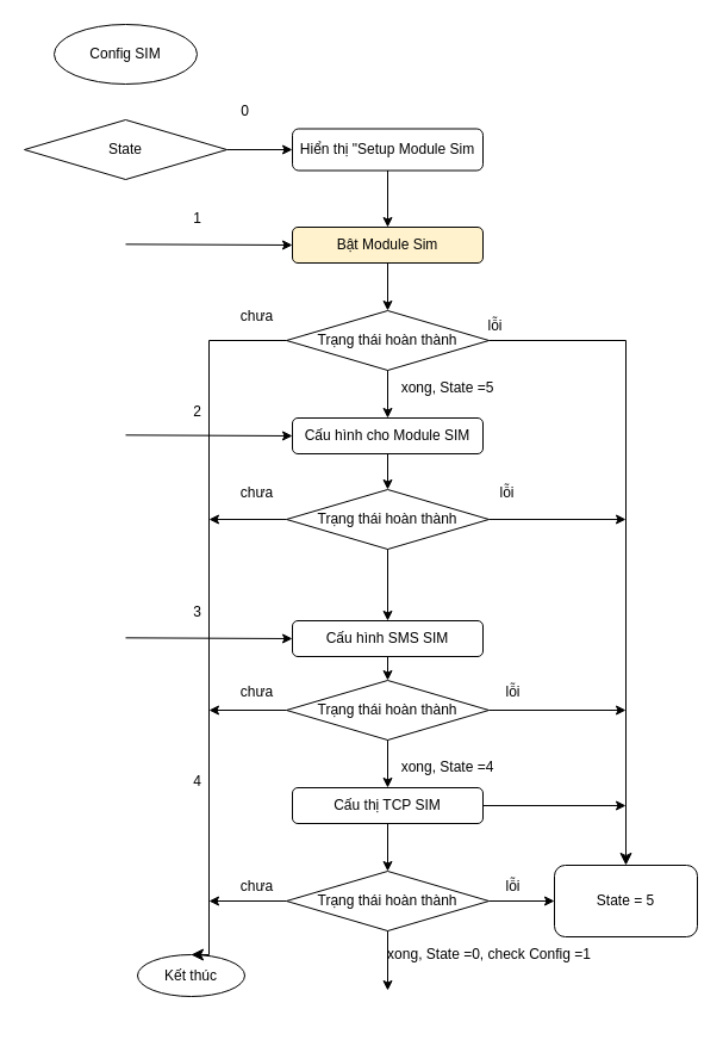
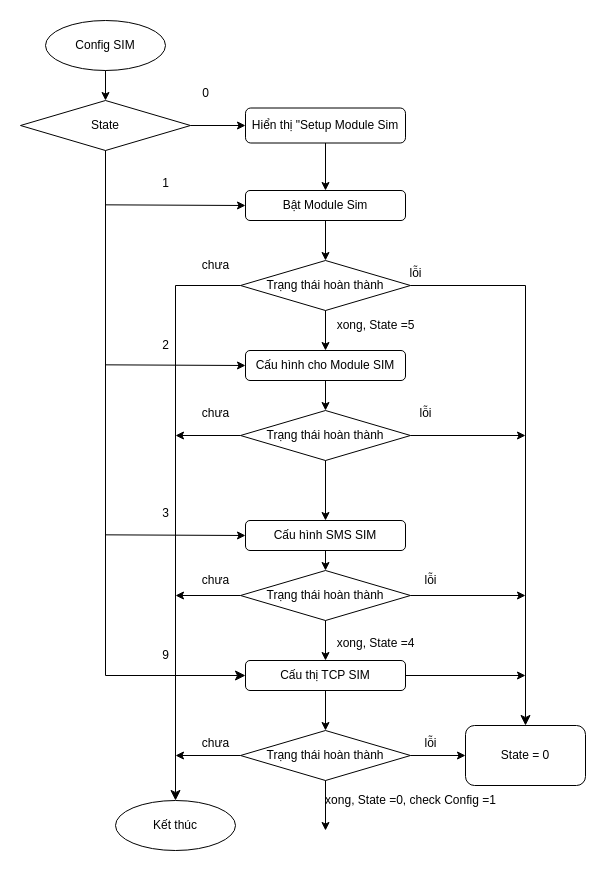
  <mxCell id="0" />
  <mxCell id="1" parent="0" />
  <mxCell id="2" value="Config SIM" style="ellipse;whiteSpace=wrap;html=1;" vertex="1" parent="1"><mxGeometry x="45" y="20" width="120" height="50" as="geometry" /></mxCell>
  <mxCell id="3" value="State" style="rhombus;whiteSpace=wrap;html=1;" vertex="1" parent="1"><mxGeometry x="20" y="100" width="170" height="50" as="geometry" /></mxCell>
+ <mxCell id="4" value="" style="edgeStyle=none;orthogonalLoop=1;jettySize=auto;html=1;rounded=0;entryX=0.5;entryY=0;entryDx=0;entryDy=0;exitX=0.5;exitY=1;exitDx=0;exitDy=0;" edge="1" parent="1" source="2" target="3"><mxGeometry width="100" relative="1" as="geometry"><mxPoint x="-25" y="100" as="sourcePoint" /><mxPoint x="75" y="100" as="targetPoint" /><Array as="points" /></mxGeometry></mxCell>
  <mxCell id="5" value="Hiển thị &quot;Setup Module Sim" style="rounded=1;whiteSpace=wrap;html=1;" vertex="1" parent="1"><mxGeometry x="245" y="107.5" width="160" height="35" as="geometry" /></mxCell>
- <mxCell id="6" value="Bật Module Sim" style="rounded=1;whiteSpace=wrap;html=1;fillColor=#fff2cc;" vertex="1" parent="1"><mxGeometry x="245" y="190" width="160" height="30" as="geometry" /></mxCell>
+ <mxCell id="6" value="Bật Module Sim" style="rounded=1;whiteSpace=wrap;html=1;" vertex="1" parent="1"><mxGeometry x="245" y="190" width="160" height="30" as="geometry" /></mxCell>
  <mxCell id="7" value="Cấu hình cho Module SIM" style="rounded=1;whiteSpace=wrap;html=1;" vertex="1" parent="1"><mxGeometry x="245" y="350" width="160" height="30" as="geometry" /></mxCell>
  <mxCell id="8" value="Cấu hình SMS SIM" style="rounded=1;whiteSpace=wrap;html=1;" vertex="1" parent="1"><mxGeometry x="245" y="520" width="160" height="30" as="geometry" /></mxCell>
  <mxCell id="9" value="Cấu thị TCP SIM" style="rounded=1;whiteSpace=wrap;html=1;" vertex="1" parent="1"><mxGeometry x="245" y="660" width="160" height="30" as="geometry" /></mxCell>
  <mxCell id="10" value="Trạng thái hoàn thành" style="rhombus;whiteSpace=wrap;html=1;" vertex="1" parent="1"><mxGeometry x="240" y="260" width="170" height="50" as="geometry" /></mxCell>
  <mxCell id="11" value="Trạng thái hoàn thành" style="rhombus;whiteSpace=wrap;html=1;" vertex="1" parent="1"><mxGeometry x="240" y="410" width="170" height="50" as="geometry" /></mxCell>
  <mxCell id="12" value="Trạng thái hoàn thành" style="rhombus;whiteSpace=wrap;html=1;" vertex="1" parent="1"><mxGeometry x="240" y="570" width="170" height="50" as="geometry" /></mxCell>
  <mxCell id="13" value="Trạng thái hoàn thành" style="rhombus;whiteSpace=wrap;html=1;" vertex="1" parent="1"><mxGeometry x="240" y="730" width="170" height="50" as="geometry" /></mxCell>
- <mxCell id="14" value="State = 5" style="rounded=1;whiteSpace=wrap;html=1;" vertex="1" parent="1"><mxGeometry x="465" y="725" width="120" height="60" as="geometry" /></mxCell>
- <mxCell id="15" value="Kết thúc" style="ellipse;whiteSpace=wrap;html=1;" vertex="1" parent="1"><mxGeometry x="115" y="800" width="90" height="35" as="geometry" /></mxCell>
+ <mxCell id="14" value="State = 0" style="rounded=1;whiteSpace=wrap;html=1;" vertex="1" parent="1"><mxGeometry x="465" y="725" width="120" height="60" as="geometry" /></mxCell>
+ <mxCell id="15" value="Kết thúc" style="ellipse;whiteSpace=wrap;html=1;" vertex="1" parent="1"><mxGeometry x="115" y="800" width="120" height="50" as="geometry" /></mxCell>
+ <mxCell id="16" value="" style="edgeStyle=segmentEdgeStyle;endArrow=classic;html=1;curved=0;rounded=0;endSize=8;startSize=8;sourcePerimeterSpacing=0;targetPerimeterSpacing=0;exitX=0.5;exitY=1;exitDx=0;exitDy=0;entryX=0;entryY=0.5;entryDx=0;entryDy=0;" edge="1" parent="1" source="3" target="9"><mxGeometry width="100" relative="1" as="geometry"><mxPoint x="105" y="300" as="sourcePoint" /><mxPoint x="205" y="340" as="targetPoint" /><Array as="points"><mxPoint x="105" y="675" /></Array></mxGeometry></mxCell>
  <mxCell id="17" value="" style="edgeStyle=none;orthogonalLoop=1;jettySize=auto;html=1;rounded=0;entryX=0;entryY=0.5;entryDx=0;entryDy=0;" edge="1" parent="1" target="8"><mxGeometry width="100" relative="1" as="geometry"><mxPoint x="105" y="534.33" as="sourcePoint" /><mxPoint x="205" y="534.33" as="targetPoint" /><Array as="points" /></mxGeometry></mxCell>
  <mxCell id="18" value="" style="edgeStyle=none;orthogonalLoop=1;jettySize=auto;html=1;rounded=0;entryX=0;entryY=0.5;entryDx=0;entryDy=0;" edge="1" parent="1" target="7"><mxGeometry width="100" relative="1" as="geometry"><mxPoint x="105" y="364.33" as="sourcePoint" /><mxPoint x="205" y="364.33" as="targetPoint" /><Array as="points" /></mxGeometry></mxCell>
  <mxCell id="19" value="" style="edgeStyle=none;orthogonalLoop=1;jettySize=auto;html=1;rounded=0;entryX=0;entryY=0.5;entryDx=0;entryDy=0;" edge="1" parent="1" target="6"><mxGeometry width="100" relative="1" as="geometry"><mxPoint x="105" y="204.33" as="sourcePoint" /><mxPoint x="205" y="204.33" as="targetPoint" /><Array as="points" /></mxGeometry></mxCell>
  <mxCell id="20" value="" style="edgeStyle=none;orthogonalLoop=1;jettySize=auto;html=1;rounded=0;exitX=1;exitY=0.5;exitDx=0;exitDy=0;entryX=0;entryY=0.5;entryDx=0;entryDy=0;" edge="1" parent="1" source="3" target="5"><mxGeometry width="100" relative="1" as="geometry"><mxPoint x="175" y="10" as="sourcePoint" /><mxPoint x="275" y="10" as="targetPoint" /><Array as="points" /></mxGeometry></mxCell>
  <mxCell id="21" value="0" style="text;html=1;align=center;verticalAlign=middle;resizable=0;points=[];autosize=1;strokeColor=none;fillColor=none;" vertex="1" parent="1"><mxGeometry x="190" y="78" width="30" height="30" as="geometry" /></mxCell>
  <mxCell id="22" value="1" style="text;html=1;align=center;verticalAlign=middle;resizable=0;points=[];autosize=1;strokeColor=none;fillColor=none;" vertex="1" parent="1"><mxGeometry x="150" y="168" width="30" height="30" as="geometry" /></mxCell>
  <mxCell id="23" value="2" style="text;html=1;align=center;verticalAlign=middle;resizable=0;points=[];autosize=1;strokeColor=none;fillColor=none;" vertex="1" parent="1"><mxGeometry x="150" y="330" width="30" height="30" as="geometry" /></mxCell>
  <mxCell id="24" value="3" style="text;html=1;align=center;verticalAlign=middle;resizable=0;points=[];autosize=1;strokeColor=none;fillColor=none;" vertex="1" parent="1"><mxGeometry x="150" y="498" width="30" height="30" as="geometry" /></mxCell>
- <mxCell id="25" value="4" style="text;html=1;align=center;verticalAlign=middle;resizable=0;points=[];autosize=1;strokeColor=none;fillColor=none;" vertex="1" parent="1"><mxGeometry x="150" y="640" width="30" height="30" as="geometry" /></mxCell>
+ <mxCell id="25" value="9" style="text;html=1;align=center;verticalAlign=middle;resizable=0;points=[];autosize=1;strokeColor=none;fillColor=none;" vertex="1" parent="1"><mxGeometry x="150" y="640" width="30" height="30" as="geometry" /></mxCell>
  <mxCell id="26" value="" style="edgeStyle=none;orthogonalLoop=1;jettySize=auto;html=1;rounded=0;exitX=0.5;exitY=1;exitDx=0;exitDy=0;entryX=0.5;entryY=0;entryDx=0;entryDy=0;" edge="1" parent="1" source="5" target="6"><mxGeometry width="100" relative="1" as="geometry"><mxPoint x="265" y="160" as="sourcePoint" /><mxPoint x="365" y="160" as="targetPoint" /><Array as="points" /></mxGeometry></mxCell>
  <mxCell id="27" value="" style="edgeStyle=none;orthogonalLoop=1;jettySize=auto;html=1;rounded=0;exitX=0.5;exitY=1;exitDx=0;exitDy=0;entryX=0.5;entryY=0;entryDx=0;entryDy=0;" edge="1" parent="1" source="6" target="10"><mxGeometry width="100" relative="1" as="geometry"><mxPoint x="325" y="260" as="sourcePoint" /><mxPoint x="425" y="260" as="targetPoint" /><Array as="points" /></mxGeometry></mxCell>
  <mxCell id="28" value="" style="edgeStyle=none;orthogonalLoop=1;jettySize=auto;html=1;rounded=0;exitX=0.5;exitY=1;exitDx=0;exitDy=0;entryX=0.5;entryY=0;entryDx=0;entryDy=0;" edge="1" parent="1" source="10" target="7"><mxGeometry width="100" relative="1" as="geometry"><mxPoint x="345" y="330" as="sourcePoint" /><mxPoint x="445" y="330" as="targetPoint" /><Array as="points" /></mxGeometry></mxCell>
  <mxCell id="29" value="" style="edgeStyle=none;orthogonalLoop=1;jettySize=auto;html=1;rounded=0;exitX=0.5;exitY=1;exitDx=0;exitDy=0;entryX=0.5;entryY=0;entryDx=0;entryDy=0;" edge="1" parent="1" source="7" target="11"><mxGeometry width="100" relative="1" as="geometry"><mxPoint x="355" y="400" as="sourcePoint" /><mxPoint x="455" y="400" as="targetPoint" /><Array as="points" /></mxGeometry></mxCell>
  <mxCell id="30" value="" style="edgeStyle=none;orthogonalLoop=1;jettySize=auto;html=1;rounded=0;exitX=0.5;exitY=1;exitDx=0;exitDy=0;entryX=0.5;entryY=0;entryDx=0;entryDy=0;" edge="1" parent="1" source="11" target="8"><mxGeometry width="100" relative="1" as="geometry"><mxPoint x="305" y="500" as="sourcePoint" /><mxPoint x="405" y="500" as="targetPoint" /><Array as="points" /></mxGeometry></mxCell>
  <mxCell id="31" value="" style="edgeStyle=none;orthogonalLoop=1;jettySize=auto;html=1;rounded=0;exitX=0.5;exitY=1;exitDx=0;exitDy=0;" edge="1" parent="1" source="8"><mxGeometry width="100" relative="1" as="geometry"><mxPoint x="355" y="640" as="sourcePoint" /><mxPoint x="325" y="570" as="targetPoint" /><Array as="points" /></mxGeometry></mxCell>
  <mxCell id="32" value="" style="edgeStyle=none;orthogonalLoop=1;jettySize=auto;html=1;rounded=0;exitX=0.5;exitY=1;exitDx=0;exitDy=0;entryX=0.5;entryY=0;entryDx=0;entryDy=0;" edge="1" parent="1" source="12" target="9"><mxGeometry width="100" relative="1" as="geometry"><mxPoint x="335" y="630" as="sourcePoint" /><mxPoint x="435" y="630" as="targetPoint" /><Array as="points" /></mxGeometry></mxCell>
  <mxCell id="33" value="" style="edgeStyle=none;orthogonalLoop=1;jettySize=auto;html=1;rounded=0;exitX=0.5;exitY=1;exitDx=0;exitDy=0;entryX=0.5;entryY=0;entryDx=0;entryDy=0;" edge="1" parent="1" source="9" target="13"><mxGeometry width="100" relative="1" as="geometry"><mxPoint x="365" y="720" as="sourcePoint" /><mxPoint x="465" y="720" as="targetPoint" /><Array as="points" /></mxGeometry></mxCell>
  <mxCell id="34" value="" style="edgeStyle=segmentEdgeStyle;endArrow=classic;html=1;curved=0;rounded=0;endSize=8;startSize=8;sourcePerimeterSpacing=0;targetPerimeterSpacing=0;exitX=1;exitY=0.5;exitDx=0;exitDy=0;" edge="1" parent="1" source="10" target="14"><mxGeometry width="100" relative="1" as="geometry"><mxPoint x="455" y="330" as="sourcePoint" /><mxPoint x="555" y="370" as="targetPoint" /><Array as="points"><mxPoint x="525" y="285" /></Array></mxGeometry></mxCell>
  <mxCell id="35" value="" style="edgeStyle=none;orthogonalLoop=1;jettySize=auto;html=1;rounded=0;exitX=1;exitY=0.5;exitDx=0;exitDy=0;" edge="1" parent="1" source="11"><mxGeometry width="100" relative="1" as="geometry"><mxPoint x="415" y="500" as="sourcePoint" /><mxPoint x="525" y="435" as="targetPoint" /><Array as="points" /></mxGeometry></mxCell>
  <mxCell id="36" value="" style="edgeStyle=none;orthogonalLoop=1;jettySize=auto;html=1;rounded=0;exitX=1;exitY=0.5;exitDx=0;exitDy=0;" edge="1" parent="1" source="12"><mxGeometry width="100" relative="1" as="geometry"><mxPoint x="405" y="620" as="sourcePoint" /><mxPoint x="525" y="595" as="targetPoint" /><Array as="points" /></mxGeometry></mxCell>
  <mxCell id="37" value="" style="edgeStyle=none;orthogonalLoop=1;jettySize=auto;html=1;rounded=0;exitX=1;exitY=0.5;exitDx=0;exitDy=0;" edge="1" parent="1" source="9"><mxGeometry width="100" relative="1" as="geometry"><mxPoint x="395" y="690" as="sourcePoint" /><mxPoint x="525" y="675" as="targetPoint" /><Array as="points" /></mxGeometry></mxCell>
  <mxCell id="38" value="" style="edgeStyle=segmentEdgeStyle;endArrow=classic;html=1;curved=0;rounded=0;endSize=8;startSize=8;sourcePerimeterSpacing=0;targetPerimeterSpacing=0;entryX=0.5;entryY=0;entryDx=0;entryDy=0;exitX=0;exitY=0.5;exitDx=0;exitDy=0;" edge="1" parent="1" source="10" target="15"><mxGeometry width="100" relative="1" as="geometry"><mxPoint x="145" y="310" as="sourcePoint" /><mxPoint x="245" y="350" as="targetPoint" /><Array as="points"><mxPoint x="175" y="285" /></Array></mxGeometry></mxCell>
  <mxCell id="39" value="" style="edgeStyle=none;orthogonalLoop=1;jettySize=auto;html=1;rounded=0;exitX=0;exitY=0.5;exitDx=0;exitDy=0;" edge="1" parent="1" source="11"><mxGeometry width="100" relative="1" as="geometry"><mxPoint x="165" y="490" as="sourcePoint" /><mxPoint x="175" y="435" as="targetPoint" /><Array as="points" /></mxGeometry></mxCell>
  <mxCell id="40" value="" style="edgeStyle=none;orthogonalLoop=1;jettySize=auto;html=1;rounded=0;exitX=0;exitY=0.5;exitDx=0;exitDy=0;" edge="1" parent="1" source="12"><mxGeometry width="100" relative="1" as="geometry"><mxPoint x="165" y="600" as="sourcePoint" /><mxPoint x="175" y="595" as="targetPoint" /><Array as="points" /></mxGeometry></mxCell>
  <mxCell id="41" value="" style="edgeStyle=none;orthogonalLoop=1;jettySize=auto;html=1;rounded=0;exitX=0;exitY=0.5;exitDx=0;exitDy=0;" edge="1" parent="1" source="13"><mxGeometry width="100" relative="1" as="geometry"><mxPoint x="165" y="740" as="sourcePoint" /><mxPoint x="175" y="755" as="targetPoint" /><Array as="points" /></mxGeometry></mxCell>
  <mxCell id="42" value="" style="edgeStyle=none;orthogonalLoop=1;jettySize=auto;html=1;rounded=0;exitX=1;exitY=0.5;exitDx=0;exitDy=0;entryX=0;entryY=0.5;entryDx=0;entryDy=0;" edge="1" parent="1" source="13" target="14"><mxGeometry width="100" relative="1" as="geometry"><mxPoint x="365" y="820" as="sourcePoint" /><mxPoint x="465" y="820" as="targetPoint" /><Array as="points" /></mxGeometry></mxCell>
  <mxCell id="43" value="chưa" style="text;html=1;align=center;verticalAlign=middle;resizable=0;points=[];autosize=1;strokeColor=none;fillColor=none;" vertex="1" parent="1"><mxGeometry x="190" y="250" width="50" height="30" as="geometry" /></mxCell>
  <mxCell id="44" value="chưa" style="text;html=1;align=center;verticalAlign=middle;resizable=0;points=[];autosize=1;strokeColor=none;fillColor=none;" vertex="1" parent="1"><mxGeometry x="190" y="398" width="50" height="30" as="geometry" /></mxCell>
  <mxCell id="45" value="chưa" style="text;html=1;align=center;verticalAlign=middle;resizable=0;points=[];autosize=1;strokeColor=none;fillColor=none;" vertex="1" parent="1"><mxGeometry x="190" y="565" width="50" height="30" as="geometry" /></mxCell>
  <mxCell id="46" value="chưa" style="text;html=1;align=center;verticalAlign=middle;resizable=0;points=[];autosize=1;strokeColor=none;fillColor=none;" vertex="1" parent="1"><mxGeometry x="190" y="728" width="50" height="30" as="geometry" /></mxCell>
  <mxCell id="47" value="lỗi" style="text;html=1;align=center;verticalAlign=middle;resizable=0;points=[];autosize=1;strokeColor=none;fillColor=none;" vertex="1" parent="1"><mxGeometry x="395" y="258" width="40" height="30" as="geometry" /></mxCell>
  <mxCell id="48" value="lỗi" style="text;html=1;align=center;verticalAlign=middle;resizable=0;points=[];autosize=1;strokeColor=none;fillColor=none;" vertex="1" parent="1"><mxGeometry x="405" y="398" width="40" height="30" as="geometry" /></mxCell>
  <mxCell id="49" value="lỗi" style="text;html=1;align=center;verticalAlign=middle;resizable=0;points=[];autosize=1;strokeColor=none;fillColor=none;" vertex="1" parent="1"><mxGeometry x="410" y="565" width="40" height="30" as="geometry" /></mxCell>
  <mxCell id="50" value="lỗi" style="text;html=1;align=center;verticalAlign=middle;resizable=0;points=[];autosize=1;strokeColor=none;fillColor=none;" vertex="1" parent="1"><mxGeometry x="410" y="728" width="40" height="30" as="geometry" /></mxCell>
  <mxCell id="51" value="xong, State =5" style="text;html=1;align=center;verticalAlign=middle;resizable=0;points=[];autosize=1;strokeColor=none;fillColor=none;" vertex="1" parent="1"><mxGeometry x="325" y="310" width="100" height="30" as="geometry" /></mxCell>
  <mxCell id="52" value="xong, State =4" style="text;html=1;align=center;verticalAlign=middle;resizable=0;points=[];autosize=1;strokeColor=none;fillColor=none;" vertex="1" parent="1"><mxGeometry x="325" y="628" width="100" height="30" as="geometry" /></mxCell>
  <mxCell id="53" value="" style="edgeStyle=none;orthogonalLoop=1;jettySize=auto;html=1;rounded=0;exitX=0.5;exitY=1;exitDx=0;exitDy=0;" edge="1" parent="1" source="13"><mxGeometry width="100" relative="1" as="geometry"><mxPoint x="325" y="910" as="sourcePoint" /><mxPoint x="325" y="830" as="targetPoint" /><Array as="points" /></mxGeometry></mxCell>
  <mxCell id="54" value="xong, State =0, check Config =1" style="text;html=1;align=center;verticalAlign=middle;resizable=0;points=[];autosize=1;strokeColor=none;fillColor=none;" vertex="1" parent="1"><mxGeometry x="315" y="785" width="190" height="30" as="geometry" /></mxCell>
